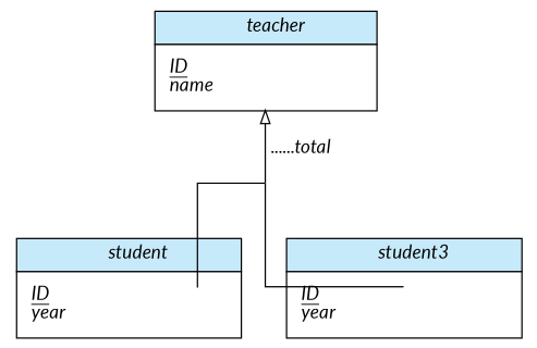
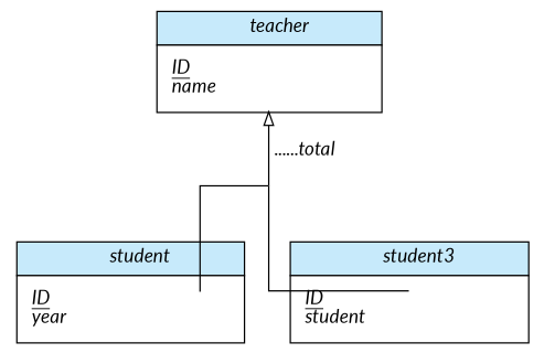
  digraph {
    fontname=Lato
    rankdir=BT
    splines=ortho
    node [fontname=Lato shape=plaintext]
    edge [dir=none fontname=Lato minlen=1 tailclip=false]
    n1 [label=<         <TABLE BORDER="0" CELLBORDER="1" CELLSPACING="0" PORT="port">             <TR><TD BGCOLOR="#C7EAFB" CELLPADDING="4">                 <I>teacher</I>             </TD></TR>             <TR><TD                 BALIGN="LEFT"                 ALIGN="LEFT"                 WIDTH="80"                 HEIGHT="50"                 CELLPADDING="6"                 BGCOLOR="#FFFFFF"             > 				<U><I>ID</I></U> 				<BR/> 				<I>name</I>             </TD></TR>         </TABLE>     >]
    n2 [label=<         <TABLE BORDER="0" CELLBORDER="1" CELLSPACING="0" PORT="port">             <TR><TD BGCOLOR="#C7EAFB" CELLPADDING="4">                 <I>student</I>             </TD></TR>             <TR><TD                 BALIGN="LEFT"                 ALIGN="LEFT"                 WIDTH="80"                 HEIGHT="50"                 CELLPADDING="6"                 BGCOLOR="#FFFFFF"             > 				<U><I>ID</I></U> 				<BR/> 				<I>year</I>             </TD></TR>         </TABLE>     >]
    point [height=0.002 shape=point width=0.002]
-   n4 [label=<         <TABLE BORDER="0" CELLBORDER="1" CELLSPACING="0" PORT="port">             <TR><TD BGCOLOR="#C7EAFB" CELLPADDING="4">                 <I>student3</I>             </TD></TR>             <TR><TD                 BALIGN="LEFT"                 ALIGN="LEFT"                 WIDTH="80"                 HEIGHT="50"                 CELLPADDING="6"                 BGCOLOR="#FFFFFF"             > 				<U><I>ID</I></U> 				<BR/> 				<I>year</I>             </TD></TR>         </TABLE>     >]
+   n4 [label=<         <TABLE BORDER="0" CELLBORDER="1" CELLSPACING="0" PORT="port">             <TR><TD BGCOLOR="#C7EAFB" CELLPADDING="4">                 <I>student3</I>             </TD></TR>             <TR><TD                 BALIGN="LEFT"                 ALIGN="LEFT"                 WIDTH="80"                 HEIGHT="50"                 CELLPADDING="6"                 BGCOLOR="#FFFFFF"             > 				<U><I>ID</I></U> 				<BR/> 				<I>student</I>             </TD></TR>         </TABLE>     >]
    n2 -> point
    point -> n1 [arrowhead=empty dir=front headclip=true headport=port label=< ......<I>total</I>> tailclip=""]
    n4 -> point
  }
